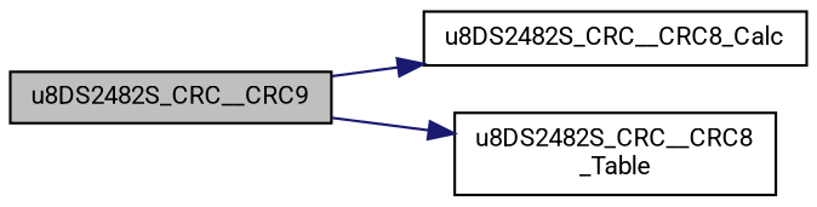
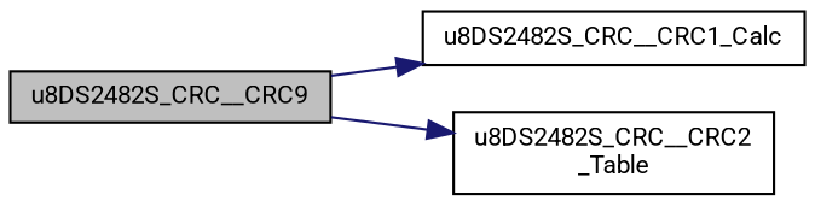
  digraph {
    fontname=Roboto
    rankdir=LR
    node [color=black fillcolor=white fontname=Roboto fontsize=10 shape=record style=filled]
    edge [color=midnightblue fontname=Roboto fontsize=10 labelfontname=Helvetica labelfontsize=10 style=solid]
    n1 [fillcolor=grey75 fontcolor=black height=0.2 label=u8DS2482S_CRC__CRC9 width=0.4]
-   n2 [height=0.2 label=u8DS2482S_CRC__CRC8_Calc width=0.4]
-   n3 [height=0.2 label="u8DS2482S_CRC__CRC8\l_Table" width=0.4]
+   n2 [height=0.2 label=u8DS2482S_CRC__CRC1_Calc width=0.4]
+   n3 [height=0.2 label="u8DS2482S_CRC__CRC2\l_Table" width=0.4]
    n1 -> n2
    n1 -> n3
  }
